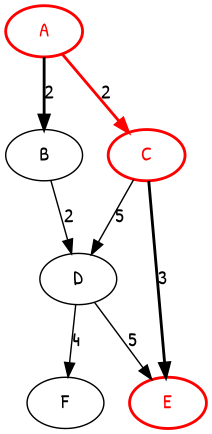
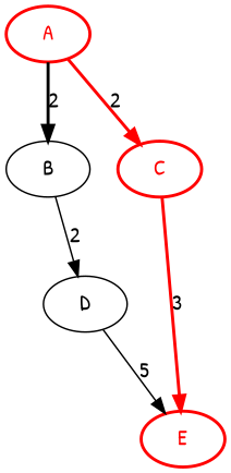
  digraph {
    fontname="Patrick Hand"
    node [fillcolor=red fontname="Patrick Hand" style=bold]
    edge [fontname="Patrick Hand" weight=2]
    A [color=red fontcolor=red]
    B [fillcolor=white style=filled]
    C [color=red fontcolor=red]
    D [fillcolor=white style=filled]
    E [color=red fontcolor=red]
-   F [fillcolor=white style=filled]
    A -> B [label=2 style=bold]
    A -> C [color=red label=2 style=bold weight=1]
    B -> D [label=2]
-   C -> D [label=5 weight=5]
-   C -> E [color=black label=3 style=bold weight=3]
+   C -> E [color=red label=3 style=bold weight=3]
    D -> E [label=5 weight=3]
-   D -> F [label=4 weight=4]
  }
